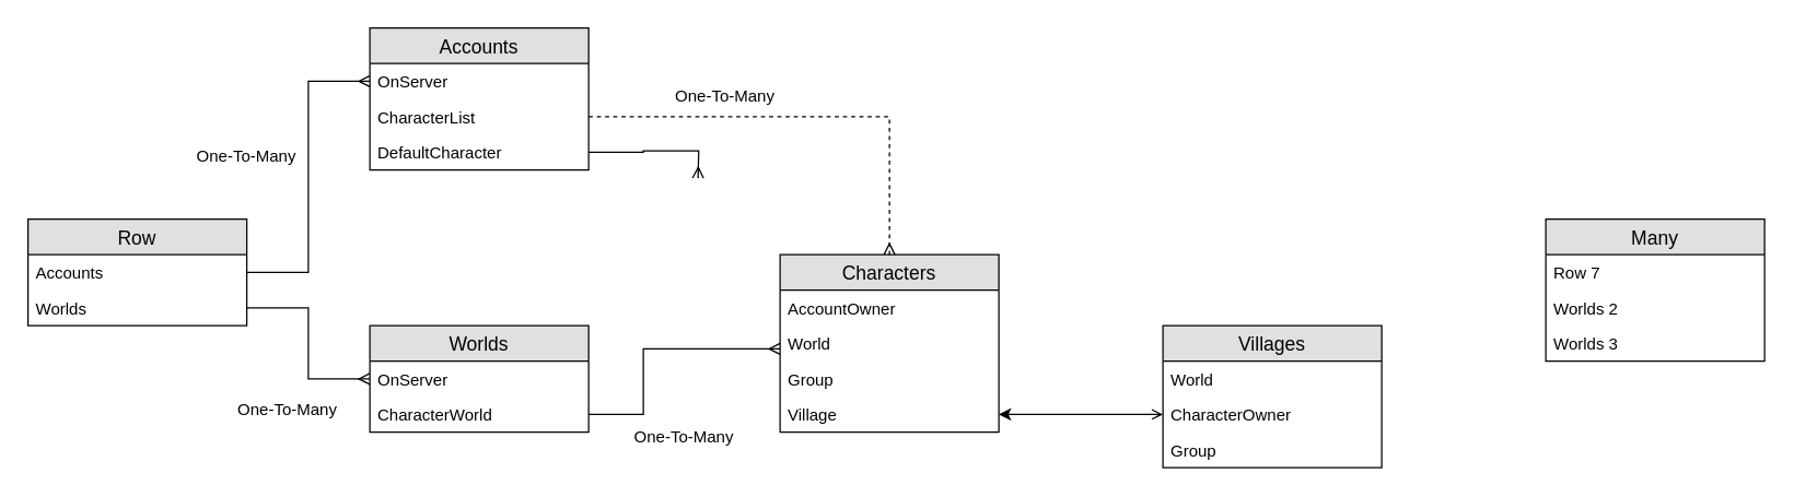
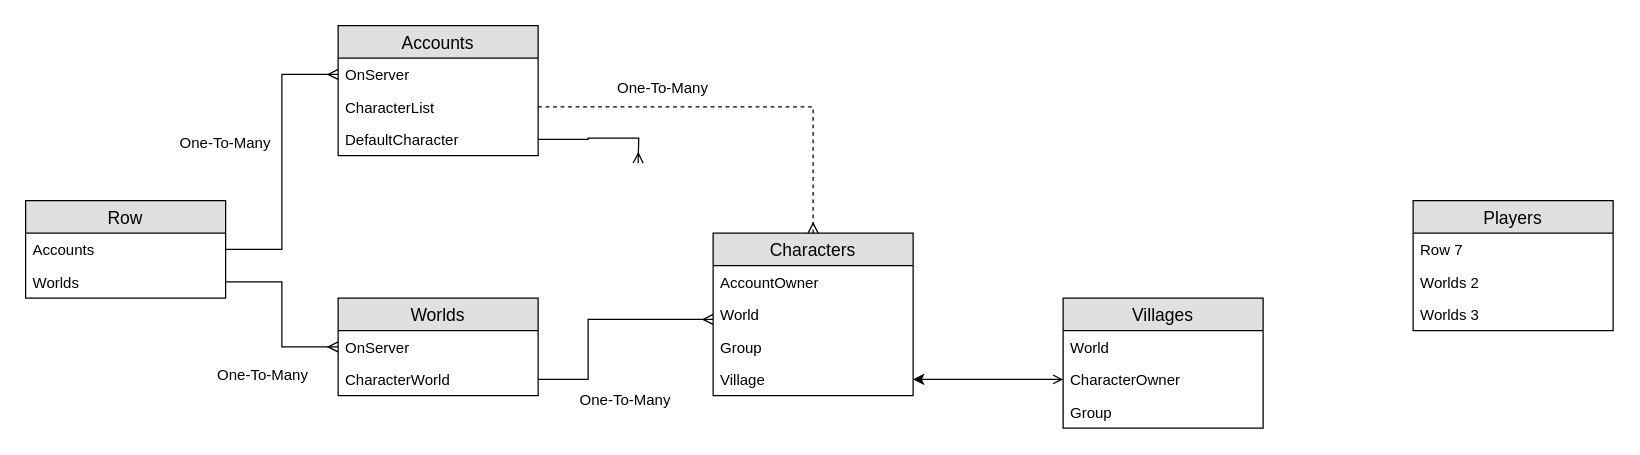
  <mxCell id="0" />
  <mxCell id="1" parent="0" />
  <mxCell id="2" value="Accounts" style="swimlane;fontStyle=0;childLayout=stackLayout;horizontal=1;startSize=26;fillColor=#e0e0e0;horizontalStack=0;resizeParent=1;resizeParentMax=0;resizeLast=0;collapsible=1;marginBottom=0;swimlaneFillColor=#ffffff;align=center;fontSize=14;" vertex="1" parent="1"><mxGeometry x="270" y="20" width="160" height="104" as="geometry"><mxRectangle x="230" y="70" width="90" height="26" as="alternateBounds" /></mxGeometry></mxCell>
  <mxCell id="3" value="OnServer" style="text;strokeColor=none;fillColor=none;spacingLeft=4;spacingRight=4;overflow=hidden;rotatable=0;points=[[0,0.5],[1,0.5]];portConstraint=eastwest;fontSize=12;" vertex="1" parent="2"><mxGeometry y="26" width="160" height="26" as="geometry" /></mxCell>
  <mxCell id="4" value="CharacterList" style="text;strokeColor=none;fillColor=none;spacingLeft=4;spacingRight=4;overflow=hidden;rotatable=0;points=[[0,0.5],[1,0.5]];portConstraint=eastwest;fontSize=12;" vertex="1" parent="2"><mxGeometry y="52" width="160" height="26" as="geometry" /></mxCell>
  <mxCell id="5" value="DefaultCharacter&#10;" style="text;strokeColor=none;fillColor=none;spacingLeft=4;spacingRight=4;overflow=hidden;rotatable=0;points=[[0,0.5],[1,0.5]];portConstraint=eastwest;fontSize=12;" vertex="1" parent="2"><mxGeometry y="78" width="160" height="26" as="geometry" /></mxCell>
  <mxCell id="6" value="Characters" style="swimlane;fontStyle=0;childLayout=stackLayout;horizontal=1;startSize=26;fillColor=#e0e0e0;horizontalStack=0;resizeParent=1;resizeParentMax=0;resizeLast=0;collapsible=1;marginBottom=0;swimlaneFillColor=#ffffff;align=center;fontSize=14;rotatable=0;noLabel=0;" vertex="1" parent="1"><mxGeometry x="570" y="186" width="160" height="130" as="geometry" /></mxCell>
  <mxCell id="7" value="AccountOwner&#10;" style="text;strokeColor=none;fillColor=none;spacingLeft=4;spacingRight=4;overflow=hidden;rotatable=0;points=[[0,0.5],[1,0.5]];portConstraint=eastwest;fontSize=12;" vertex="1" parent="6"><mxGeometry y="26" width="160" height="26" as="geometry" /></mxCell>
  <mxCell id="8" value="World" style="text;strokeColor=none;fillColor=none;spacingLeft=4;spacingRight=4;overflow=hidden;rotatable=0;points=[[0,0.5],[1,0.5]];portConstraint=eastwest;fontSize=12;" vertex="1" parent="6"><mxGeometry y="52" width="160" height="26" as="geometry" /></mxCell>
  <mxCell id="9" value="Group&#10;" style="text;strokeColor=none;fillColor=none;spacingLeft=4;spacingRight=4;overflow=hidden;rotatable=0;points=[[0,0.5],[1,0.5]];portConstraint=eastwest;fontSize=12;" vertex="1" parent="6"><mxGeometry y="78" width="160" height="26" as="geometry" /></mxCell>
  <mxCell id="10" value="Village&#10;" style="text;strokeColor=none;fillColor=none;spacingLeft=4;spacingRight=4;overflow=hidden;rotatable=0;points=[[0,0.5],[1,0.5]];portConstraint=eastwest;fontSize=12;" vertex="1" parent="6"><mxGeometry y="104" width="160" height="26" as="geometry" /></mxCell>
  <mxCell id="11" value="Worlds" style="swimlane;fontStyle=0;childLayout=stackLayout;horizontal=1;startSize=26;fillColor=#e0e0e0;horizontalStack=0;resizeParent=1;resizeParentMax=0;resizeLast=0;collapsible=1;marginBottom=0;swimlaneFillColor=#ffffff;align=center;fontSize=14;" vertex="1" parent="1"><mxGeometry x="270" y="238" width="160" height="78" as="geometry" /></mxCell>
  <mxCell id="12" value="OnServer" style="text;strokeColor=none;fillColor=none;spacingLeft=4;spacingRight=4;overflow=hidden;rotatable=0;points=[[0,0.5],[1,0.5]];portConstraint=eastwest;fontSize=12;" vertex="1" parent="11"><mxGeometry y="26" width="160" height="26" as="geometry" /></mxCell>
  <mxCell id="13" value="CharacterWorld" style="text;strokeColor=none;fillColor=none;spacingLeft=4;spacingRight=4;overflow=hidden;rotatable=0;points=[[0,0.5],[1,0.5]];portConstraint=eastwest;fontSize=12;" vertex="1" parent="11"><mxGeometry y="52" width="160" height="26" as="geometry" /></mxCell>
  <mxCell id="14" value="Row" style="swimlane;fontStyle=0;childLayout=stackLayout;horizontal=1;startSize=26;fillColor=#e0e0e0;horizontalStack=0;resizeParent=1;resizeParentMax=0;resizeLast=0;collapsible=1;marginBottom=0;swimlaneFillColor=#ffffff;align=center;fontSize=14;" vertex="1" parent="1"><mxGeometry x="20" y="160" width="160" height="78" as="geometry" /></mxCell>
  <mxCell id="15" value="Accounts" style="text;strokeColor=none;fillColor=none;spacingLeft=4;spacingRight=4;overflow=hidden;rotatable=0;points=[[0,0.5],[1,0.5]];portConstraint=eastwest;fontSize=12;" vertex="1" parent="14"><mxGeometry y="26" width="160" height="26" as="geometry" /></mxCell>
  <mxCell id="16" value="Worlds" style="text;strokeColor=none;fillColor=none;spacingLeft=4;spacingRight=4;overflow=hidden;rotatable=0;points=[[0,0.5],[1,0.5]];portConstraint=eastwest;fontSize=12;" vertex="1" parent="14"><mxGeometry y="52" width="160" height="26" as="geometry" /></mxCell>
- <mxCell id="17" value="Many" style="swimlane;fontStyle=0;childLayout=stackLayout;horizontal=1;startSize=26;fillColor=#e0e0e0;horizontalStack=0;resizeParent=1;resizeParentMax=0;resizeLast=0;collapsible=1;marginBottom=0;swimlaneFillColor=#ffffff;align=center;fontSize=14;rotatable=0;" vertex="1" parent="1"><mxGeometry x="1130" y="160" width="160" height="104" as="geometry" /></mxCell>
+ <mxCell id="17" value="Players" style="swimlane;fontStyle=0;childLayout=stackLayout;horizontal=1;startSize=26;fillColor=#e0e0e0;horizontalStack=0;resizeParent=1;resizeParentMax=0;resizeLast=0;collapsible=1;marginBottom=0;swimlaneFillColor=#ffffff;align=center;fontSize=14;rotatable=0;" vertex="1" parent="1"><mxGeometry x="1130" y="160" width="160" height="104" as="geometry" /></mxCell>
  <mxCell id="18" value="Row 7" style="text;strokeColor=none;fillColor=none;spacingLeft=4;spacingRight=4;overflow=hidden;rotatable=0;points=[[0,0.5],[1,0.5]];portConstraint=eastwest;fontSize=12;" vertex="1" parent="17"><mxGeometry y="26" width="160" height="26" as="geometry" /></mxCell>
  <mxCell id="19" value="Worlds 2" style="text;strokeColor=none;fillColor=none;spacingLeft=4;spacingRight=4;overflow=hidden;rotatable=0;points=[[0,0.5],[1,0.5]];portConstraint=eastwest;fontSize=12;" vertex="1" parent="17"><mxGeometry y="52" width="160" height="26" as="geometry" /></mxCell>
  <mxCell id="20" value="Worlds 3" style="text;strokeColor=none;fillColor=none;spacingLeft=4;spacingRight=4;overflow=hidden;rotatable=0;points=[[0,0.5],[1,0.5]];portConstraint=eastwest;fontSize=12;" vertex="1" parent="17"><mxGeometry y="78" width="160" height="26" as="geometry" /></mxCell>
  <mxCell id="21" style="edgeStyle=orthogonalEdgeStyle;rounded=0;orthogonalLoop=1;jettySize=auto;html=1;startArrow=none;startFill=0;endArrow=ERmany;endFill=0;" edge="1" parent="1" source="16" target="11"><mxGeometry relative="1" as="geometry" /></mxCell>
  <mxCell id="22" style="edgeStyle=orthogonalEdgeStyle;rounded=0;orthogonalLoop=1;jettySize=auto;html=1;startArrow=none;startFill=0;endArrow=ERmany;endFill=0;" edge="1" parent="1" source="15" target="3"><mxGeometry relative="1" as="geometry" /></mxCell>
  <mxCell id="23" value="Villages" style="swimlane;fontStyle=0;childLayout=stackLayout;horizontal=1;startSize=26;fillColor=#e0e0e0;horizontalStack=0;resizeParent=1;resizeParentMax=0;resizeLast=0;collapsible=1;marginBottom=0;swimlaneFillColor=#ffffff;align=center;fontSize=14;rotatable=0;noLabel=0;" vertex="1" parent="1"><mxGeometry x="850" y="238" width="160" height="104" as="geometry" /></mxCell>
  <mxCell id="24" value="World" style="text;strokeColor=none;fillColor=none;spacingLeft=4;spacingRight=4;overflow=hidden;rotatable=0;points=[[0,0.5],[1,0.5]];portConstraint=eastwest;fontSize=12;" vertex="1" parent="23"><mxGeometry y="26" width="160" height="26" as="geometry" /></mxCell>
  <mxCell id="25" value="CharacterOwner" style="text;strokeColor=none;fillColor=none;spacingLeft=4;spacingRight=4;overflow=hidden;rotatable=0;points=[[0,0.5],[1,0.5]];portConstraint=eastwest;fontSize=12;" vertex="1" parent="23"><mxGeometry y="52" width="160" height="26" as="geometry" /></mxCell>
  <mxCell id="26" value="Group&#10;" style="text;strokeColor=none;fillColor=none;spacingLeft=4;spacingRight=4;overflow=hidden;rotatable=0;points=[[0,0.5],[1,0.5]];portConstraint=eastwest;fontSize=12;" vertex="1" parent="23"><mxGeometry y="78" width="160" height="26" as="geometry" /></mxCell>
  <mxCell id="27" style="edgeStyle=orthogonalEdgeStyle;rounded=0;orthogonalLoop=1;jettySize=auto;html=1;startArrow=classic;startFill=1;endArrow=open;" edge="1" parent="1" source="10" target="25"><mxGeometry relative="1" as="geometry" /></mxCell>
  <mxCell id="28" style="edgeStyle=orthogonalEdgeStyle;rounded=0;orthogonalLoop=1;jettySize=auto;html=1;startArrow=none;startFill=0;endArrow=ERmany;endFill=0;" edge="1" parent="1" source="13" target="8"><mxGeometry relative="1" as="geometry"><Array as="points"><mxPoint x="470" y="303" /><mxPoint x="470" y="255" /></Array></mxGeometry></mxCell>
  <mxCell id="29" value="&lt;div&gt;One-To-Many&lt;/div&gt;" style="text;html=1;align=center;verticalAlign=middle;whiteSpace=wrap;rounded=0;shadow=0;glass=0;comic=0;dashed=1;" vertex="1" parent="1"><mxGeometry x="170" y="290" width="80" height="20" as="geometry" /></mxCell>
  <mxCell id="30" value="&lt;div&gt;One-To-Many&lt;/div&gt;" style="text;html=1;align=center;verticalAlign=middle;whiteSpace=wrap;rounded=0;shadow=0;glass=0;comic=0;dashed=1;" vertex="1" parent="1"><mxGeometry x="140" y="104" width="80" height="20" as="geometry" /></mxCell>
  <mxCell id="31" value="&lt;div&gt;One-To-Many&lt;/div&gt;" style="text;html=1;align=center;verticalAlign=middle;whiteSpace=wrap;rounded=0;shadow=0;glass=0;comic=0;dashed=1;" vertex="1" parent="1"><mxGeometry x="460" y="310" width="80" height="20" as="geometry" /></mxCell>
  <mxCell id="32" style="edgeStyle=orthogonalEdgeStyle;rounded=0;orthogonalLoop=1;jettySize=auto;html=1;startArrow=none;startFill=0;endArrow=ERmany;endFill=0;dashed=1;" edge="1" parent="1" source="4" target="6"><mxGeometry relative="1" as="geometry"><Array as="points"><mxPoint x="650" y="85" /></Array></mxGeometry></mxCell>
  <mxCell id="33" value="&lt;div&gt;One-To-Many&lt;/div&gt;" style="text;html=1;align=center;verticalAlign=middle;whiteSpace=wrap;rounded=0;shadow=0;glass=0;comic=0;dashed=1;" vertex="1" parent="1"><mxGeometry x="490" y="60" width="80" height="20" as="geometry" /></mxCell>
  <mxCell id="34" style="edgeStyle=orthogonalEdgeStyle;rounded=0;orthogonalLoop=1;jettySize=auto;html=1;startArrow=none;startFill=0;endArrow=ERmany;endFill=0;" edge="1" parent="1" source="5"><mxGeometry relative="1" as="geometry"><mxPoint x="510" y="130" as="targetPoint" /></mxGeometry></mxCell>
